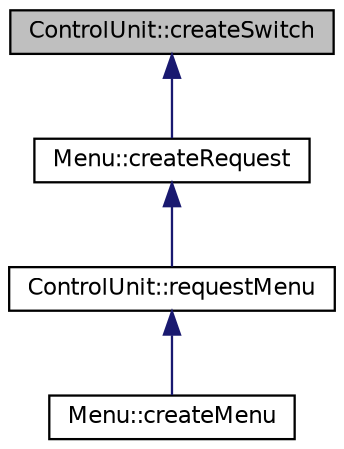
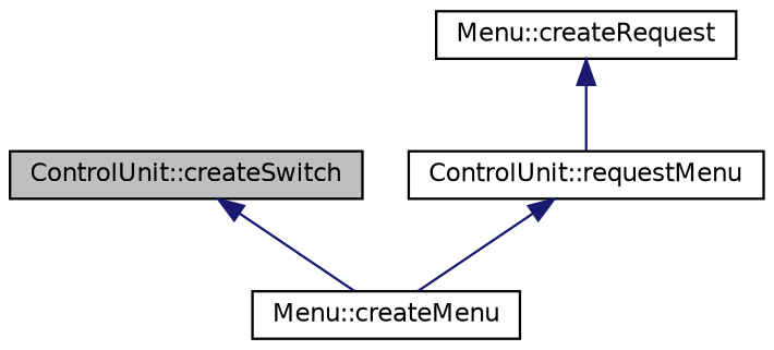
  digraph {
    rankdir=TB
    node [color=black fillcolor=white fontname=Helvetica fontsize=10 shape=record style=filled]
    edge [color=midnightblue dir=back fontname=Helvetica fontsize=10 labelfontname=Helvetica labelfontsize=10 style=solid]
    n1 [fillcolor=grey75 fontcolor=black height=0.2 label="ControlUnit::createSwitch" width=0.4]
    n2 [height=0.2 label="Menu::createRequest" width=0.4]
    n3 [height=0.2 label="ControlUnit::requestMenu" width=0.4]
    n4 [height=0.2 label="Menu::createMenu" width=0.4]
-   n1 -> n2
+   n1 -> n4
    n2 -> n3
    n3 -> n4
  }
